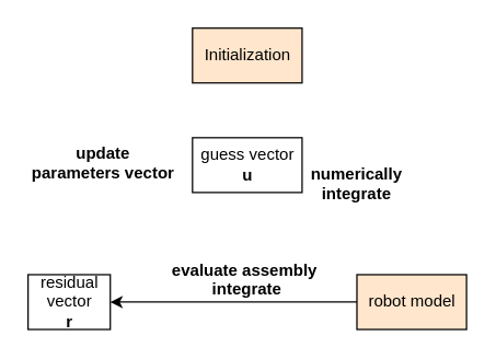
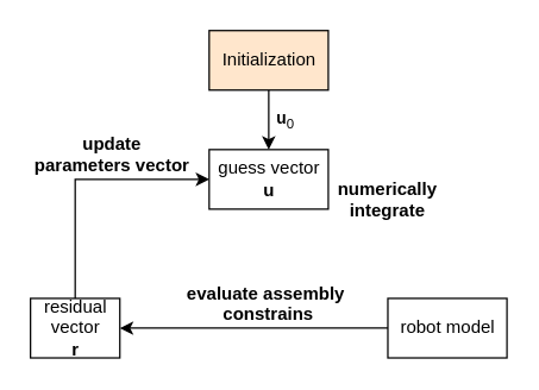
  <mxCell id="0" />
  <mxCell id="1" parent="0" />
+ <mxCell id="2" style="edgeStyle=orthogonalEdgeStyle;rounded=0;orthogonalLoop=1;jettySize=auto;html=1;entryX=0.5;entryY=0;entryDx=0;entryDy=0;" edge="1" parent="1" source="4" target="5"><mxGeometry relative="1" as="geometry" /></mxCell>
+ <mxCell id="3" value="&lt;b&gt;u&lt;/b&gt;&lt;sub&gt;0&lt;/sub&gt;" style="edgeLabel;html=1;align=center;verticalAlign=middle;resizable=0;points=[];" vertex="1" connectable="0" parent="2"><mxGeometry x="0.173" relative="1" as="geometry"><mxPoint x="10" y="-3" as="offset" /></mxGeometry></mxCell>
  <mxCell id="4" value="Initialization" style="html=1;fillColor=#ffe6cc;" vertex="1" parent="1"><mxGeometry x="140" y="20" width="80" height="40" as="geometry" /></mxCell>
  <mxCell id="5" value="guess vector&lt;br&gt;&lt;b&gt;u&lt;/b&gt;" style="html=1;" vertex="1" parent="1"><mxGeometry x="140" y="100" width="80" height="40" as="geometry" /></mxCell>
+ <mxCell id="6" style="edgeStyle=orthogonalEdgeStyle;rounded=0;orthogonalLoop=1;jettySize=auto;html=1;entryX=0;entryY=0.5;entryDx=0;entryDy=0;exitX=0.5;exitY=0;exitDx=0;exitDy=0;" edge="1" parent="1" source="7" target="5"><mxGeometry relative="1" as="geometry" /></mxCell>
  <mxCell id="7" value="residual&lt;br&gt;vector&lt;br&gt;&lt;b&gt;r&lt;/b&gt;" style="html=1;" vertex="1" parent="1"><mxGeometry x="20" y="200" width="60" height="40" as="geometry" /></mxCell>
  <mxCell id="8" style="edgeStyle=orthogonalEdgeStyle;rounded=0;orthogonalLoop=1;jettySize=auto;html=1;entryX=1;entryY=0.5;entryDx=0;entryDy=0;" edge="1" parent="1" source="9" target="7"><mxGeometry relative="1" as="geometry" /></mxCell>
- <mxCell id="9" value="robot model" style="html=1;fillColor=#ffe6cc;" vertex="1" parent="1"><mxGeometry x="260" y="200" width="80" height="40" as="geometry" /></mxCell>
- <mxCell id="10" value="update&#10;parameters vector" style="text;align=center;fontStyle=1;verticalAlign=middle;spacingLeft=3;spacingRight=3;strokeColor=none;rotatable=0;points=[[0,0.5],[1,0.5]];portConstraint=eastwest;" vertex="1" parent="1"><mxGeometry x="20" y="105" width="110" height="26" as="geometry" /></mxCell>
- <mxCell id="11" value="evaluate assembly &#10;integrate" style="text;align=center;fontStyle=1;verticalAlign=middle;spacingLeft=3;spacingRight=3;strokeColor=none;rotatable=0;points=[[0,0.5],[1,0.5]];portConstraint=eastwest;" vertex="1" parent="1"><mxGeometry x="125" y="190" width="110" height="26" as="geometry" /></mxCell>
+ <mxCell id="9" value="robot model" style="html=1;" vertex="1" parent="1"><mxGeometry x="260" y="200" width="80" height="40" as="geometry" /></mxCell>
+ <mxCell id="10" value="update&#10;parameters vector" style="text;align=center;fontStyle=1;verticalAlign=middle;spacingLeft=3;spacingRight=3;strokeColor=none;rotatable=0;points=[[0,0.5],[1,0.5]];portConstraint=eastwest;" vertex="1" parent="1"><mxGeometry x="20" y="90" width="110" height="26" as="geometry" /></mxCell>
+ <mxCell id="11" value="evaluate assembly &#10;constrains" style="text;align=center;fontStyle=1;verticalAlign=middle;spacingLeft=3;spacingRight=3;strokeColor=none;rotatable=0;points=[[0,0.5],[1,0.5]];portConstraint=eastwest;" vertex="1" parent="1"><mxGeometry x="125" y="190" width="110" height="26" as="geometry" /></mxCell>
  <mxCell id="12" value="numerically &#10;integrate" style="text;align=center;fontStyle=1;verticalAlign=middle;spacingLeft=3;spacingRight=3;strokeColor=none;rotatable=0;points=[[0,0.5],[1,0.5]];portConstraint=eastwest;" vertex="1" parent="1"><mxGeometry x="220" y="120" width="80" height="26" as="geometry" /></mxCell>
